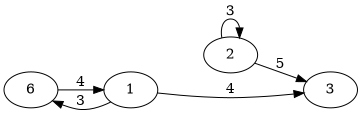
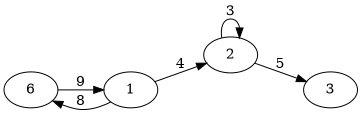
  digraph {
    rankdir=LR
    n1 [label=6]
    1
    2
    3
-   n1 -> 1 [label=4]
-   1 -> n1 [label=3]
-   1 -> 3 [label=4]
+   n1 -> 1 [label=9]
+   1 -> n1 [label=8]
+   1 -> 2 [label=4]
    2 -> 2 [label=3]
    2 -> 3 [label=5]
  }
